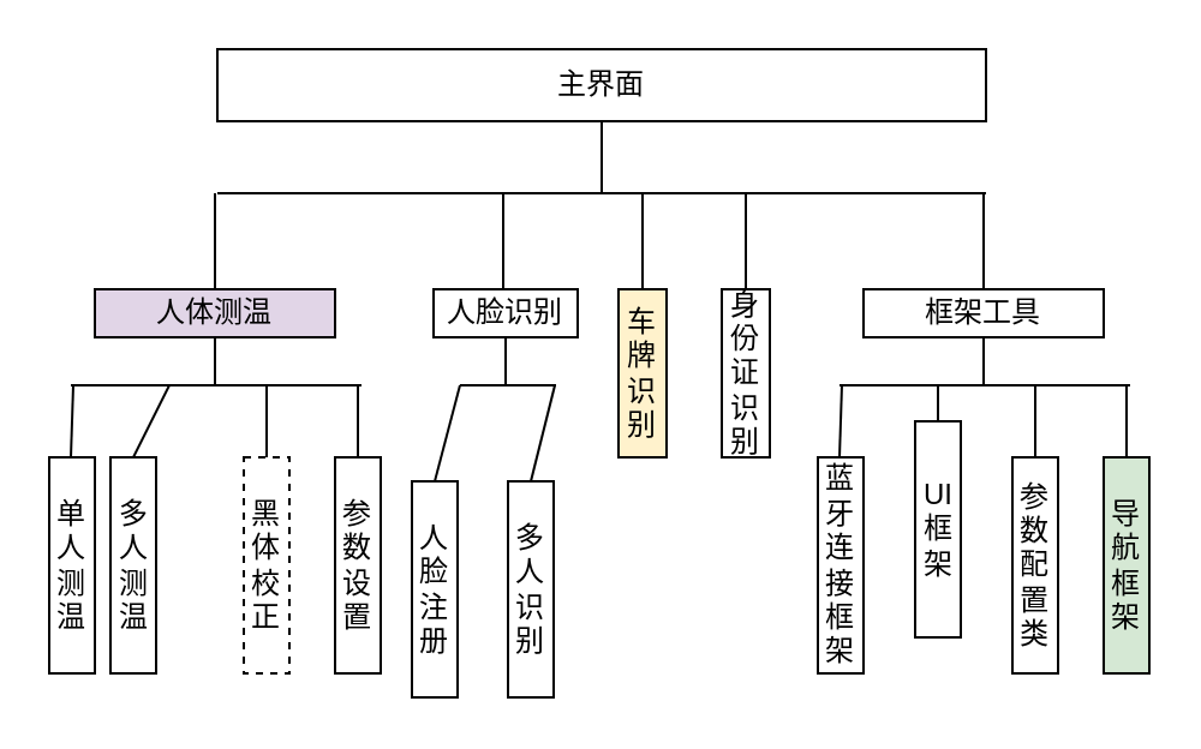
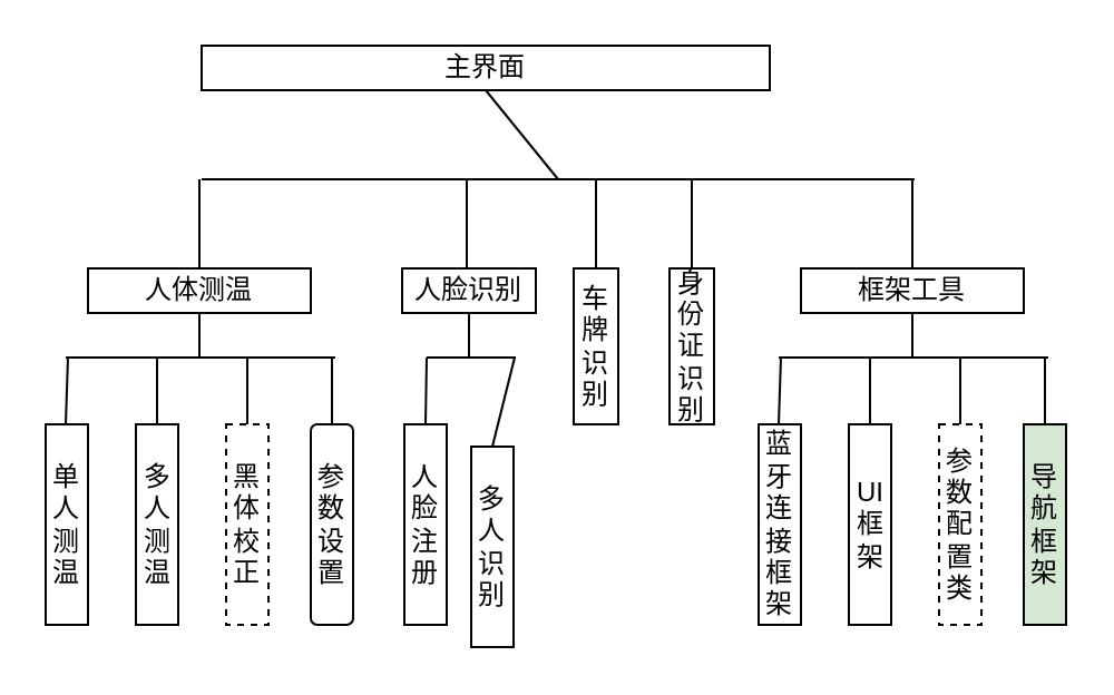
  <mxCell id="0" />
  <mxCell id="1" parent="0" />
- <mxCell id="2" value="主界面" style="rounded=0;whiteSpace=wrap;html=1;" vertex="1" parent="1"><mxGeometry x="90" y="20" width="320" height="30" as="geometry" /></mxCell>
+ <mxCell id="2" value="主界面" style="rounded=0;whiteSpace=wrap;html=1;" vertex="1" parent="1"><mxGeometry x="90" y="20" width="255" height="20" as="geometry" /></mxCell>
  <mxCell id="3" value="" style="endArrow=none;html=1;entryX=0.5;entryY=1;entryDx=0;entryDy=0;" edge="1" parent="1" target="2"><mxGeometry width="50" height="50" relative="1" as="geometry"><mxPoint x="250" y="80" as="sourcePoint" /><mxPoint x="380" y="110" as="targetPoint" /></mxGeometry></mxCell>
  <mxCell id="4" value="" style="endArrow=none;html=1;" edge="1" parent="1"><mxGeometry width="50" height="50" relative="1" as="geometry"><mxPoint x="90" y="80" as="sourcePoint" /><mxPoint x="410" y="80" as="targetPoint" /></mxGeometry></mxCell>
  <mxCell id="5" value="" style="endArrow=none;html=1;" edge="1" parent="1"><mxGeometry width="50" height="50" relative="1" as="geometry"><mxPoint x="89" y="120" as="sourcePoint" /><mxPoint x="89" y="80" as="targetPoint" /></mxGeometry></mxCell>
- <mxCell id="6" value="人体测温" style="rounded=0;whiteSpace=wrap;html=1;fillColor=#e1d5e7;" vertex="1" parent="1"><mxGeometry x="39" y="120" width="100" height="20" as="geometry" /></mxCell>
+ <mxCell id="6" value="人体测温" style="rounded=0;whiteSpace=wrap;html=1;" vertex="1" parent="1"><mxGeometry x="39" y="120" width="100" height="20" as="geometry" /></mxCell>
  <mxCell id="7" value="单人测温" style="rounded=0;whiteSpace=wrap;html=1;" vertex="1" parent="1"><mxGeometry x="20" y="190" width="19" height="90" as="geometry" /></mxCell>
  <mxCell id="8" value="" style="endArrow=none;html=1;entryX=0.5;entryY=1;entryDx=0;entryDy=0;" edge="1" parent="1" target="6"><mxGeometry width="50" height="50" relative="1" as="geometry"><mxPoint x="89" y="160" as="sourcePoint" /><mxPoint x="118" y="210" as="targetPoint" /></mxGeometry></mxCell>
  <mxCell id="9" value="" style="endArrow=none;html=1;" edge="1" parent="1"><mxGeometry width="50" height="50" relative="1" as="geometry"><mxPoint x="29" y="160" as="sourcePoint" /><mxPoint x="150" y="160" as="targetPoint" /><Array as="points"><mxPoint x="80" y="160" /></Array></mxGeometry></mxCell>
  <mxCell id="10" value="" style="endArrow=none;html=1;" edge="1" parent="1"><mxGeometry width="50" height="50" relative="1" as="geometry"><mxPoint x="29" y="190" as="sourcePoint" /><mxPoint x="30" y="160" as="targetPoint" /></mxGeometry></mxCell>
- <mxCell id="11" value="多人测温" style="rounded=0;whiteSpace=wrap;html=1;" vertex="1" parent="1"><mxGeometry x="45.5" y="190" width="19" height="90" as="geometry" /></mxCell>
+ <mxCell id="11" value="多人测温" style="rounded=0;whiteSpace=wrap;html=1;" vertex="1" parent="1"><mxGeometry x="60.5" y="190" width="19" height="90" as="geometry" /></mxCell>
  <mxCell id="12" value="" style="endArrow=none;html=1;exitX=0.5;exitY=0;exitDx=0;exitDy=0;" edge="1" parent="1" source="11"><mxGeometry width="50" height="50" relative="1" as="geometry"><mxPoint x="20" y="210" as="sourcePoint" /><mxPoint x="70" y="160" as="targetPoint" /></mxGeometry></mxCell>
  <mxCell id="13" value="黑体校正" style="rounded=0;whiteSpace=wrap;html=1;dashed=1;" vertex="1" parent="1"><mxGeometry x="101" y="190" width="19" height="90" as="geometry" /></mxCell>
  <mxCell id="14" value="" style="endArrow=none;html=1;exitX=0.5;exitY=0;exitDx=0;exitDy=0;" edge="1" source="13" parent="1"><mxGeometry width="50" height="50" relative="1" as="geometry"><mxPoint x="60.5" y="210" as="sourcePoint" /><mxPoint x="110.5" y="160" as="targetPoint" /></mxGeometry></mxCell>
- <mxCell id="15" value="参数设置" style="rounded=0;whiteSpace=wrap;html=1;" vertex="1" parent="1"><mxGeometry x="139" y="190" width="19" height="90" as="geometry" /></mxCell>
+ <mxCell id="15" value="参数设置" style="whiteSpace=wrap;html=1;rounded=1;" vertex="1" parent="1"><mxGeometry x="139" y="190" width="19" height="90" as="geometry" /></mxCell>
  <mxCell id="16" value="" style="endArrow=none;html=1;exitX=0.5;exitY=0;exitDx=0;exitDy=0;" edge="1" source="15" parent="1"><mxGeometry width="50" height="50" relative="1" as="geometry"><mxPoint x="98.5" y="210" as="sourcePoint" /><mxPoint x="148.5" y="160" as="targetPoint" /></mxGeometry></mxCell>
  <mxCell id="17" value="" style="endArrow=none;html=1;" edge="1" parent="1"><mxGeometry width="50" height="50" relative="1" as="geometry"><mxPoint x="209" y="120" as="sourcePoint" /><mxPoint x="209" y="80" as="targetPoint" /></mxGeometry></mxCell>
  <mxCell id="18" value="人脸识别" style="rounded=0;whiteSpace=wrap;html=1;" vertex="1" parent="1"><mxGeometry x="180" y="120" width="60" height="20" as="geometry" /></mxCell>
- <mxCell id="19" value="人脸注册" style="rounded=0;whiteSpace=wrap;html=1;" vertex="1" parent="1"><mxGeometry x="171" y="200" width="19" height="90" as="geometry" /></mxCell>
+ <mxCell id="19" value="人脸注册" style="rounded=0;whiteSpace=wrap;html=1;" vertex="1" parent="1"><mxGeometry x="181" y="190" width="19" height="90" as="geometry" /></mxCell>
  <mxCell id="20" value="" style="endArrow=none;html=1;entryX=0.5;entryY=1;entryDx=0;entryDy=0;" edge="1" target="18" parent="1"><mxGeometry width="50" height="50" relative="1" as="geometry"><mxPoint x="210" y="160" as="sourcePoint" /><mxPoint x="238" y="210" as="targetPoint" /></mxGeometry></mxCell>
  <mxCell id="21" value="" style="endArrow=none;html=1;" edge="1" parent="1"><mxGeometry width="50" height="50" relative="1" as="geometry"><mxPoint x="191" y="160" as="sourcePoint" /><mxPoint x="231" y="160" as="targetPoint" /><Array as="points"><mxPoint x="200" y="160" /></Array></mxGeometry></mxCell>
  <mxCell id="22" value="多人识别" style="rounded=0;whiteSpace=wrap;html=1;" vertex="1" parent="1"><mxGeometry x="211" y="200" width="19" height="90" as="geometry" /></mxCell>
  <mxCell id="23" value="" style="endArrow=none;html=1;exitX=0.5;exitY=0;exitDx=0;exitDy=0;" edge="1" source="22" parent="1"><mxGeometry width="50" height="50" relative="1" as="geometry"><mxPoint x="180.5" y="210" as="sourcePoint" /><mxPoint x="230.5" y="160" as="targetPoint" /></mxGeometry></mxCell>
  <mxCell id="24" value="" style="endArrow=none;html=1;exitX=0.5;exitY=0;exitDx=0;exitDy=0;" edge="1" parent="1" source="19"><mxGeometry width="50" height="50" relative="1" as="geometry"><mxPoint x="141" y="350" as="sourcePoint" /><mxPoint x="191" y="160" as="targetPoint" /></mxGeometry></mxCell>
  <mxCell id="25" value="" style="endArrow=none;html=1;" edge="1" parent="1"><mxGeometry width="50" height="50" relative="1" as="geometry"><mxPoint x="267" y="120" as="sourcePoint" /><mxPoint x="267" y="80" as="targetPoint" /></mxGeometry></mxCell>
- <mxCell id="26" value="车牌识别" style="rounded=0;whiteSpace=wrap;html=1;fillColor=#fff2cc;" vertex="1" parent="1"><mxGeometry x="257" y="120" width="20" height="70" as="geometry" /></mxCell>
+ <mxCell id="26" value="车牌识别" style="rounded=0;whiteSpace=wrap;html=1;" vertex="1" parent="1"><mxGeometry x="257" y="120" width="20" height="70" as="geometry" /></mxCell>
  <mxCell id="27" value="" style="endArrow=none;html=1;" edge="1" parent="1"><mxGeometry width="50" height="50" relative="1" as="geometry"><mxPoint x="409" y="120" as="sourcePoint" /><mxPoint x="409" y="80" as="targetPoint" /></mxGeometry></mxCell>
  <mxCell id="28" value="框架工具" style="rounded=0;whiteSpace=wrap;html=1;" vertex="1" parent="1"><mxGeometry x="359" y="120" width="100" height="20" as="geometry" /></mxCell>
  <mxCell id="29" value="蓝牙连接框架" style="rounded=0;whiteSpace=wrap;html=1;" vertex="1" parent="1"><mxGeometry x="340" y="190" width="19" height="90" as="geometry" /></mxCell>
  <mxCell id="30" value="" style="endArrow=none;html=1;entryX=0.5;entryY=1;entryDx=0;entryDy=0;" edge="1" target="28" parent="1"><mxGeometry width="50" height="50" relative="1" as="geometry"><mxPoint x="409" y="160" as="sourcePoint" /><mxPoint x="438" y="210" as="targetPoint" /></mxGeometry></mxCell>
  <mxCell id="31" value="" style="endArrow=none;html=1;" edge="1" parent="1"><mxGeometry width="50" height="50" relative="1" as="geometry"><mxPoint x="349" y="160" as="sourcePoint" /><mxPoint x="470" y="160" as="targetPoint" /><Array as="points"><mxPoint x="400" y="160" /></Array></mxGeometry></mxCell>
  <mxCell id="32" value="" style="endArrow=none;html=1;" edge="1" parent="1"><mxGeometry width="50" height="50" relative="1" as="geometry"><mxPoint x="349" y="190" as="sourcePoint" /><mxPoint x="350" y="160" as="targetPoint" /></mxGeometry></mxCell>
- <mxCell id="33" value="UI框架" style="rounded=0;whiteSpace=wrap;html=1;" vertex="1" parent="1"><mxGeometry x="380.5" y="175" width="19" height="90" as="geometry" /></mxCell>
+ <mxCell id="33" value="UI框架" style="rounded=0;whiteSpace=wrap;html=1;" vertex="1" parent="1"><mxGeometry x="380.5" y="190" width="19" height="90" as="geometry" /></mxCell>
  <mxCell id="34" value="" style="endArrow=none;html=1;exitX=0.5;exitY=0;exitDx=0;exitDy=0;" edge="1" source="33" parent="1"><mxGeometry width="50" height="50" relative="1" as="geometry"><mxPoint x="340" y="210" as="sourcePoint" /><mxPoint x="390" y="160" as="targetPoint" /></mxGeometry></mxCell>
- <mxCell id="35" value="参数配置类" style="rounded=0;whiteSpace=wrap;html=1;" vertex="1" parent="1"><mxGeometry x="421" y="190" width="19" height="90" as="geometry" /></mxCell>
+ <mxCell id="35" value="参数配置类" style="rounded=0;whiteSpace=wrap;html=1;dashed=1;" vertex="1" parent="1"><mxGeometry x="421" y="190" width="19" height="90" as="geometry" /></mxCell>
  <mxCell id="36" value="" style="endArrow=none;html=1;exitX=0.5;exitY=0;exitDx=0;exitDy=0;" edge="1" source="35" parent="1"><mxGeometry width="50" height="50" relative="1" as="geometry"><mxPoint x="380.5" y="210" as="sourcePoint" /><mxPoint x="430.5" y="160" as="targetPoint" /></mxGeometry></mxCell>
  <mxCell id="37" value="导航框架" style="rounded=0;whiteSpace=wrap;html=1;fillColor=#d5e8d4;" vertex="1" parent="1"><mxGeometry x="459" y="190" width="19" height="90" as="geometry" /></mxCell>
  <mxCell id="38" value="" style="endArrow=none;html=1;exitX=0.5;exitY=0;exitDx=0;exitDy=0;" edge="1" source="37" parent="1"><mxGeometry width="50" height="50" relative="1" as="geometry"><mxPoint x="418.5" y="210" as="sourcePoint" /><mxPoint x="468.5" y="160" as="targetPoint" /></mxGeometry></mxCell>
  <mxCell id="39" value="" style="endArrow=none;html=1;" edge="1" parent="1"><mxGeometry width="50" height="50" relative="1" as="geometry"><mxPoint x="310" y="120" as="sourcePoint" /><mxPoint x="310" y="80" as="targetPoint" /></mxGeometry></mxCell>
  <mxCell id="40" value="身份证识别" style="rounded=0;whiteSpace=wrap;html=1;" vertex="1" parent="1"><mxGeometry x="300" y="120" width="20" height="70" as="geometry" /></mxCell>
